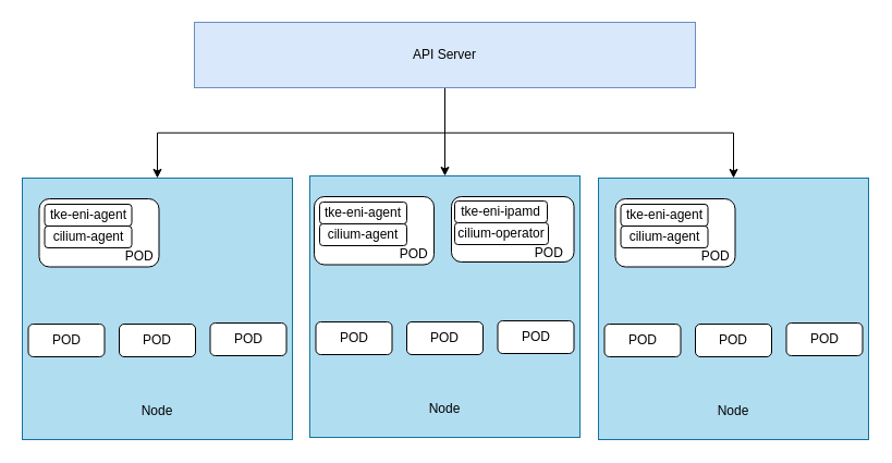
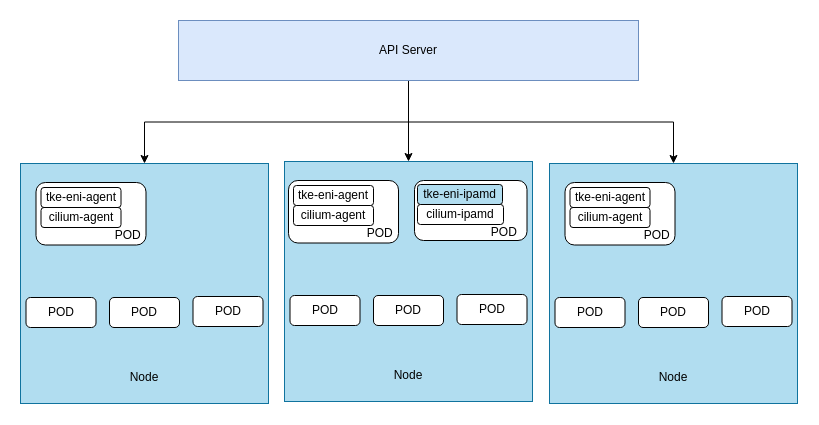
  <mxCell id="0" />
  <mxCell id="1" parent="0" />
  <mxCell id="2" style="edgeStyle=orthogonalEdgeStyle;rounded=0;orthogonalLoop=1;jettySize=auto;html=1;entryX=0.5;entryY=0;entryDx=0;entryDy=0;" edge="1" parent="1" source="5" target="20"><mxGeometry relative="1" as="geometry" /></mxCell>
  <mxCell id="3" style="edgeStyle=orthogonalEdgeStyle;rounded=0;orthogonalLoop=1;jettySize=auto;html=1;entryX=0.5;entryY=0;entryDx=0;entryDy=0;" edge="1" parent="1" source="5" target="6"><mxGeometry relative="1" as="geometry" /></mxCell>
  <mxCell id="4" style="edgeStyle=orthogonalEdgeStyle;rounded=0;orthogonalLoop=1;jettySize=auto;html=1;entryX=0.5;entryY=0;entryDx=0;entryDy=0;" edge="1" parent="1" source="5" target="13"><mxGeometry relative="1" as="geometry" /></mxCell>
  <mxCell id="5" value="API Server" style="rounded=0;whiteSpace=wrap;html=1;fillColor=#dae8fc;strokeColor=#6c8ebf;" vertex="1" parent="1"><mxGeometry x="178" y="20" width="460" height="60" as="geometry" /></mxCell>
  <mxCell id="6" value="&lt;div&gt;&lt;br&gt;&lt;/div&gt;&lt;div&gt;&lt;br&gt;&lt;/div&gt;&lt;div&gt;&lt;br&gt;&lt;/div&gt;&lt;div&gt;&lt;br&gt;&lt;/div&gt;&lt;div&gt;&lt;br&gt;&lt;/div&gt;&lt;div&gt;&lt;br&gt;&lt;/div&gt;&lt;div&gt;&lt;br&gt;&lt;/div&gt;&lt;div&gt;&lt;br&gt;&lt;/div&gt;&lt;div&gt;&lt;br&gt;&lt;/div&gt;&lt;div&gt;&lt;br&gt;&lt;/div&gt;&lt;div&gt;&lt;br&gt;&lt;/div&gt;&lt;div&gt;&lt;br&gt;&lt;/div&gt;&amp;nbsp;&lt;span style=&quot;white-space: pre;&quot;&gt;&#09;&lt;/span&gt;&lt;span style=&quot;white-space: pre;&quot;&gt;&#09;&lt;/span&gt;&amp;nbsp; &amp;nbsp; &amp;nbsp; &amp;nbsp; &amp;nbsp; &amp;nbsp; &amp;nbsp; &amp;nbsp; &amp;nbsp; &amp;nbsp; &amp;nbsp; &amp;nbsp; &amp;nbsp; &amp;nbsp; &amp;nbsp; &amp;nbsp; &amp;nbsp; &amp;nbsp; &amp;nbsp; &amp;nbsp; &amp;nbsp; &amp;nbsp; &amp;nbsp; &amp;nbsp; &amp;nbsp; &amp;nbsp; &amp;nbsp; &amp;nbsp; &amp;nbsp; Node" style="rounded=0;whiteSpace=wrap;html=1;fillColor=#b1ddf0;strokeColor=#10739e;" vertex="1" parent="1"><mxGeometry x="549" y="163" width="248" height="240" as="geometry" /></mxCell>
  <mxCell id="7" value="&lt;div&gt;&lt;span style=&quot;background-color: initial;&quot;&gt;&lt;br&gt;&lt;/span&gt;&lt;/div&gt;&lt;div&gt;&lt;span style=&quot;background-color: initial;&quot;&gt;&lt;br&gt;&lt;/span&gt;&lt;/div&gt;&lt;div&gt;&lt;span style=&quot;background-color: initial;&quot;&gt;&lt;br&gt;&lt;/span&gt;&lt;/div&gt;&lt;div&gt;&lt;span style=&quot;background-color: initial;&quot;&gt;&amp;nbsp; &amp;nbsp; &amp;nbsp; &amp;nbsp; &amp;nbsp; &amp;nbsp; &amp;nbsp; &amp;nbsp; &amp;nbsp; &amp;nbsp; &amp;nbsp; POD&lt;/span&gt;&lt;/div&gt;" style="rounded=1;whiteSpace=wrap;html=1;" vertex="1" parent="1"><mxGeometry x="564.5" y="182" width="110" height="62.5" as="geometry" /></mxCell>
  <mxCell id="8" value="cilium-agent" style="rounded=1;whiteSpace=wrap;html=1;" vertex="1" parent="1"><mxGeometry x="569.5" y="207" width="80" height="20" as="geometry" /></mxCell>
  <mxCell id="9" value="tke-eni-agent" style="rounded=1;whiteSpace=wrap;html=1;" vertex="1" parent="1"><mxGeometry x="569.5" y="187" width="80" height="20" as="geometry" /></mxCell>
  <mxCell id="10" value="&lt;div&gt;&lt;span style=&quot;background-color: initial;&quot;&gt;POD&lt;/span&gt;&lt;/div&gt;" style="rounded=1;whiteSpace=wrap;html=1;" vertex="1" parent="1"><mxGeometry x="554.5" y="297" width="70" height="30" as="geometry" /></mxCell>
  <mxCell id="11" value="&lt;div&gt;&lt;span style=&quot;background-color: initial;&quot;&gt;POD&lt;/span&gt;&lt;/div&gt;" style="rounded=1;whiteSpace=wrap;html=1;" vertex="1" parent="1"><mxGeometry x="638" y="297" width="70" height="30" as="geometry" /></mxCell>
  <mxCell id="12" value="&lt;div&gt;&lt;span style=&quot;background-color: initial;&quot;&gt;POD&lt;/span&gt;&lt;/div&gt;" style="rounded=1;whiteSpace=wrap;html=1;" vertex="1" parent="1"><mxGeometry x="721.5" y="296" width="70" height="30" as="geometry" /></mxCell>
  <mxCell id="13" value="&lt;div&gt;&lt;br&gt;&lt;/div&gt;&lt;div&gt;&lt;br&gt;&lt;/div&gt;&lt;div&gt;&lt;br&gt;&lt;/div&gt;&lt;div&gt;&lt;br&gt;&lt;/div&gt;&lt;div&gt;&lt;br&gt;&lt;/div&gt;&lt;div&gt;&lt;br&gt;&lt;/div&gt;&lt;div&gt;&lt;br&gt;&lt;/div&gt;&lt;div&gt;&lt;br&gt;&lt;/div&gt;&lt;div&gt;&lt;br&gt;&lt;/div&gt;&lt;div&gt;&lt;br&gt;&lt;/div&gt;&lt;div&gt;&lt;br&gt;&lt;/div&gt;&lt;div&gt;&lt;br&gt;&lt;/div&gt;&amp;nbsp;&lt;span style=&quot;white-space: pre;&quot;&gt;&#09;&lt;/span&gt;&lt;span style=&quot;white-space: pre;&quot;&gt;&#09;&lt;/span&gt;&amp;nbsp; &amp;nbsp; &amp;nbsp; &amp;nbsp; &amp;nbsp; &amp;nbsp; &amp;nbsp; &amp;nbsp; &amp;nbsp; &amp;nbsp; &amp;nbsp; &amp;nbsp; &amp;nbsp; &amp;nbsp; &amp;nbsp; &amp;nbsp; &amp;nbsp; &amp;nbsp; &amp;nbsp; &amp;nbsp; &amp;nbsp; &amp;nbsp; &amp;nbsp; &amp;nbsp; &amp;nbsp; &amp;nbsp; &amp;nbsp; &amp;nbsp; &amp;nbsp; Node" style="rounded=0;whiteSpace=wrap;html=1;fillColor=#b1ddf0;strokeColor=#10739e;" vertex="1" parent="1"><mxGeometry x="20" y="163" width="248" height="240" as="geometry" /></mxCell>
  <mxCell id="14" value="&lt;div&gt;&lt;span style=&quot;background-color: initial;&quot;&gt;&lt;br&gt;&lt;/span&gt;&lt;/div&gt;&lt;div&gt;&lt;span style=&quot;background-color: initial;&quot;&gt;&lt;br&gt;&lt;/span&gt;&lt;/div&gt;&lt;div&gt;&lt;span style=&quot;background-color: initial;&quot;&gt;&lt;br&gt;&lt;/span&gt;&lt;/div&gt;&lt;div&gt;&lt;span style=&quot;background-color: initial;&quot;&gt;&amp;nbsp; &amp;nbsp; &amp;nbsp; &amp;nbsp; &amp;nbsp; &amp;nbsp; &amp;nbsp; &amp;nbsp; &amp;nbsp; &amp;nbsp; &amp;nbsp; POD&lt;/span&gt;&lt;/div&gt;" style="rounded=1;whiteSpace=wrap;html=1;" vertex="1" parent="1"><mxGeometry x="35.5" y="182" width="110" height="62.5" as="geometry" /></mxCell>
  <mxCell id="15" value="cilium-agent" style="rounded=1;whiteSpace=wrap;html=1;" vertex="1" parent="1"><mxGeometry x="40.5" y="207" width="80" height="20" as="geometry" /></mxCell>
  <mxCell id="16" value="tke-eni-agent" style="rounded=1;whiteSpace=wrap;html=1;" vertex="1" parent="1"><mxGeometry x="40.5" y="187" width="80" height="20" as="geometry" /></mxCell>
  <mxCell id="17" value="&lt;div&gt;&lt;span style=&quot;background-color: initial;&quot;&gt;POD&lt;/span&gt;&lt;/div&gt;" style="rounded=1;whiteSpace=wrap;html=1;" vertex="1" parent="1"><mxGeometry x="25.5" y="297" width="70" height="30" as="geometry" /></mxCell>
  <mxCell id="18" value="&lt;div&gt;&lt;span style=&quot;background-color: initial;&quot;&gt;POD&lt;/span&gt;&lt;/div&gt;" style="rounded=1;whiteSpace=wrap;html=1;" vertex="1" parent="1"><mxGeometry x="109" y="297" width="70" height="30" as="geometry" /></mxCell>
  <mxCell id="19" value="&lt;div&gt;&lt;span style=&quot;background-color: initial;&quot;&gt;POD&lt;/span&gt;&lt;/div&gt;" style="rounded=1;whiteSpace=wrap;html=1;" vertex="1" parent="1"><mxGeometry x="192.5" y="296" width="70" height="30" as="geometry" /></mxCell>
  <mxCell id="20" value="&lt;div&gt;&lt;br&gt;&lt;/div&gt;&lt;div&gt;&lt;br&gt;&lt;/div&gt;&lt;div&gt;&lt;br&gt;&lt;/div&gt;&lt;div&gt;&lt;br&gt;&lt;/div&gt;&lt;div&gt;&lt;br&gt;&lt;/div&gt;&lt;div&gt;&lt;br&gt;&lt;/div&gt;&lt;div&gt;&lt;br&gt;&lt;/div&gt;&lt;div&gt;&lt;br&gt;&lt;/div&gt;&lt;div&gt;&lt;br&gt;&lt;/div&gt;&lt;div&gt;&lt;br&gt;&lt;/div&gt;&lt;div&gt;&lt;br&gt;&lt;/div&gt;&lt;div&gt;&lt;br&gt;&lt;/div&gt;&amp;nbsp;&lt;span style=&quot;white-space: pre;&quot;&gt;&#09;&lt;/span&gt;&lt;span style=&quot;white-space: pre;&quot;&gt;&#09;&lt;/span&gt;&amp;nbsp; &amp;nbsp; &amp;nbsp; &amp;nbsp; &amp;nbsp; &amp;nbsp; &amp;nbsp; &amp;nbsp; &amp;nbsp; &amp;nbsp; &amp;nbsp; &amp;nbsp; &amp;nbsp; &amp;nbsp; &amp;nbsp; &amp;nbsp; &amp;nbsp; &amp;nbsp; &amp;nbsp; &amp;nbsp; &amp;nbsp; &amp;nbsp; &amp;nbsp; &amp;nbsp; &amp;nbsp; &amp;nbsp; &amp;nbsp; &amp;nbsp; &amp;nbsp; Node" style="rounded=0;whiteSpace=wrap;html=1;fillColor=#b1ddf0;strokeColor=#10739e;" vertex="1" parent="1"><mxGeometry x="284" y="161" width="248" height="240" as="geometry" /></mxCell>
  <mxCell id="21" value="&lt;div&gt;&lt;span style=&quot;background-color: initial;&quot;&gt;&lt;br&gt;&lt;/span&gt;&lt;/div&gt;&lt;div&gt;&lt;span style=&quot;background-color: initial;&quot;&gt;&lt;br&gt;&lt;/span&gt;&lt;/div&gt;&lt;div&gt;&lt;span style=&quot;background-color: initial;&quot;&gt;&lt;br&gt;&lt;/span&gt;&lt;/div&gt;&lt;div&gt;&lt;span style=&quot;background-color: initial;&quot;&gt;&amp;nbsp; &amp;nbsp; &amp;nbsp; &amp;nbsp; &amp;nbsp; &amp;nbsp; &amp;nbsp; &amp;nbsp; &amp;nbsp; &amp;nbsp; &amp;nbsp; POD&lt;/span&gt;&lt;/div&gt;" style="rounded=1;whiteSpace=wrap;html=1;" vertex="1" parent="1"><mxGeometry x="288" y="180" width="110" height="62.5" as="geometry" /></mxCell>
  <mxCell id="22" value="cilium-agent" style="rounded=1;whiteSpace=wrap;html=1;" vertex="1" parent="1"><mxGeometry x="293" y="205" width="80" height="20" as="geometry" /></mxCell>
  <mxCell id="23" value="tke-eni-agent" style="rounded=1;whiteSpace=wrap;html=1;" vertex="1" parent="1"><mxGeometry x="293" y="185" width="80" height="20" as="geometry" /></mxCell>
  <mxCell id="24" value="&lt;div&gt;&lt;span style=&quot;background-color: initial;&quot;&gt;POD&lt;/span&gt;&lt;/div&gt;" style="rounded=1;whiteSpace=wrap;html=1;" vertex="1" parent="1"><mxGeometry x="289.5" y="295" width="70" height="30" as="geometry" /></mxCell>
  <mxCell id="25" value="&lt;div&gt;&lt;span style=&quot;background-color: initial;&quot;&gt;POD&lt;/span&gt;&lt;/div&gt;" style="rounded=1;whiteSpace=wrap;html=1;" vertex="1" parent="1"><mxGeometry x="373" y="295" width="70" height="30" as="geometry" /></mxCell>
  <mxCell id="26" value="&lt;div&gt;&lt;span style=&quot;background-color: initial;&quot;&gt;POD&lt;/span&gt;&lt;/div&gt;" style="rounded=1;whiteSpace=wrap;html=1;" vertex="1" parent="1"><mxGeometry x="456.5" y="294" width="70" height="30" as="geometry" /></mxCell>
  <mxCell id="27" value="&lt;div&gt;&lt;br&gt;&lt;/div&gt;&lt;div&gt;&lt;br&gt;&lt;/div&gt;&lt;div&gt;&lt;br&gt;&lt;/div&gt;&lt;div&gt;&amp;nbsp; &amp;nbsp; &amp;nbsp; &amp;nbsp; &amp;nbsp; &amp;nbsp; &amp;nbsp; &amp;nbsp; &amp;nbsp; &amp;nbsp; POD&lt;/div&gt;" style="rounded=1;whiteSpace=wrap;html=1;" vertex="1" parent="1"><mxGeometry x="414" y="180" width="112.5" height="60" as="geometry" /></mxCell>
- <mxCell id="28" value="tke-eni-ipamd" style="rounded=1;whiteSpace=wrap;html=1;" vertex="1" parent="1"><mxGeometry x="417" y="184" width="85" height="20" as="geometry" /></mxCell>
- <mxCell id="29" value="cilium-operator" style="rounded=1;whiteSpace=wrap;html=1;" vertex="1" parent="1"><mxGeometry x="417" y="204" width="86" height="20" as="geometry" /></mxCell>
+ <mxCell id="28" value="tke-eni-ipamd" style="rounded=1;whiteSpace=wrap;html=1;fillColor=#b1ddf0;" vertex="1" parent="1"><mxGeometry x="417" y="184" width="85" height="20" as="geometry" /></mxCell>
+ <mxCell id="29" value="cilium-ipamd" style="rounded=1;whiteSpace=wrap;html=1;" vertex="1" parent="1"><mxGeometry x="417" y="204" width="86" height="20" as="geometry" /></mxCell>
